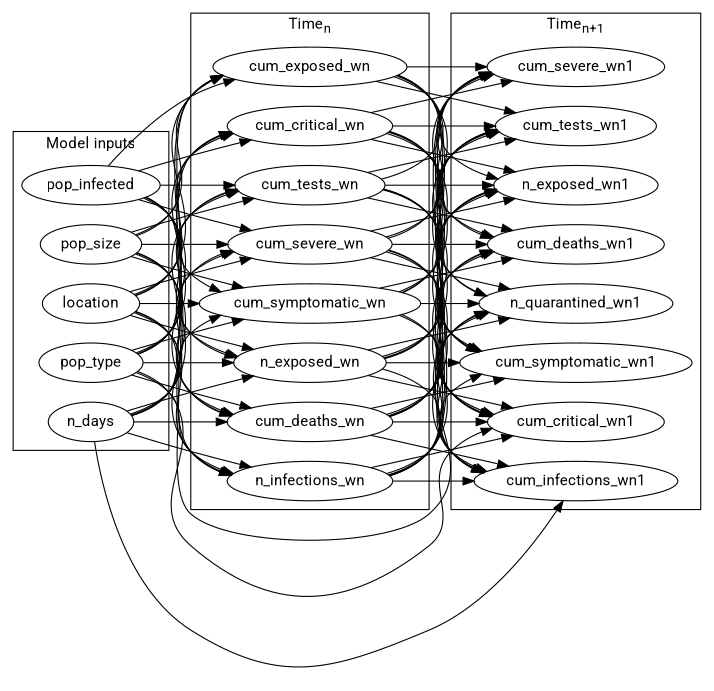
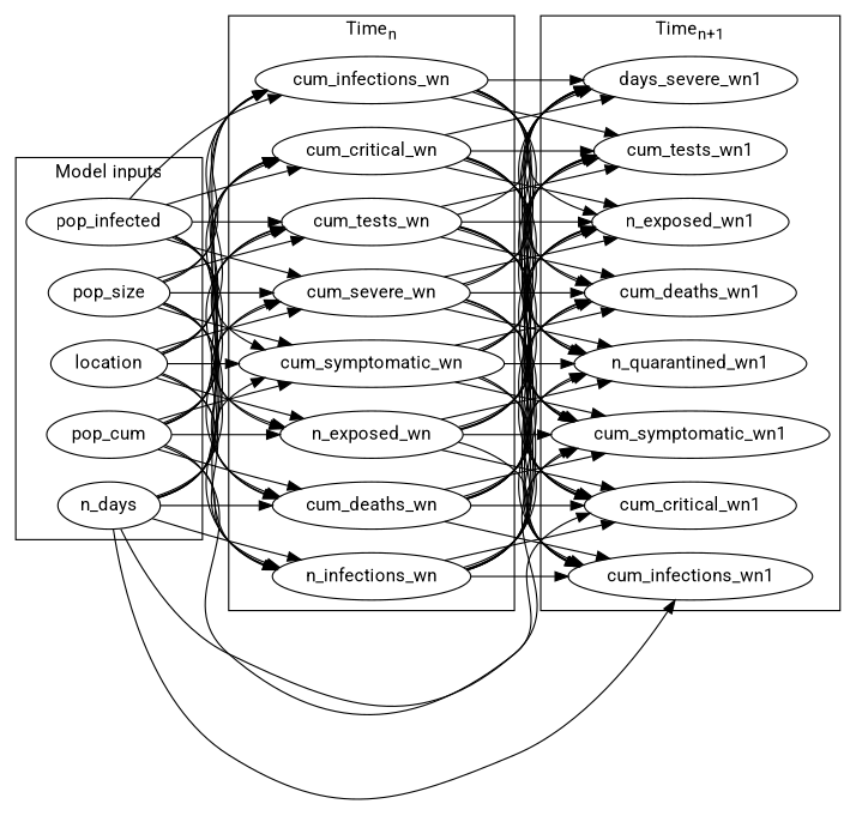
  digraph {
    fontname=Roboto
    newrank=True
    rankdir=LR
    node [fontname=Roboto]
    edge [fontname=Roboto]
    pop_size
    pop_infected
    n_days
-   pop_type
+   pop_type [label=pop_cum]
    location
-   cum_severe_wn1
+   cum_severe_wn1 [label=days_severe_wn1]
    cum_critical_wn1
    cum_tests_wn1
    cum_infections_wn1
    n_quarantined_wn1
    n_exposed_wn1
    cum_deaths_wn1
    cum_symptomatic_wn1
    cum_severe_wn
    cum_critical_wn
    cum_tests_wn
-   cum_infections_wn [label=cum_exposed_wn]
+   cum_infections_wn
    n18 [label=n_infections_wn]
    n_exposed_wn
    cum_deaths_wn
    cum_symptomatic_wn
    subgraph cluster_1 {
      label="Model inputs"
      pop_size
      pop_infected
      n_days
      pop_type
      location
    }
    subgraph cluster_2 {
      label=<Time<sub>n+1</sub>>
      cum_severe_wn1
      cum_critical_wn1
      cum_tests_wn1
      cum_infections_wn1
      n_quarantined_wn1
      n_exposed_wn1
      cum_deaths_wn1
      cum_symptomatic_wn1
    }
    subgraph cluster_3 {
      label=<Time<sub>n</sub>>
      cum_severe_wn
      cum_critical_wn
      cum_tests_wn
      cum_infections_wn
      n18
      n_exposed_wn
      cum_deaths_wn
      cum_symptomatic_wn
    }
    pop_size -> cum_severe_wn
    pop_size -> cum_critical_wn
    pop_size -> cum_tests_wn
    pop_size -> cum_infections_wn
    pop_size -> n18
    pop_size -> n_exposed_wn
    pop_size -> cum_deaths_wn
    pop_size -> cum_symptomatic_wn
    pop_infected -> cum_severe_wn
    pop_infected -> cum_critical_wn
    pop_infected -> cum_tests_wn
    pop_infected -> cum_infections_wn
    pop_infected -> n18
    pop_infected -> n_exposed_wn
    pop_infected -> cum_deaths_wn
    pop_infected -> cum_symptomatic_wn
    n_days -> cum_infections_wn1
    n_days -> cum_severe_wn
    n_days -> cum_critical_wn
    n_days -> cum_tests_wn
    n_days -> cum_infections_wn
    n_days -> n18
-   n_days -> n_exposed_wn
+   n_days -> cum_symptomatic_wn1
    n_days -> cum_deaths_wn
    n_days -> cum_symptomatic_wn
    pop_type -> cum_critical_wn1
    pop_type -> cum_severe_wn
    pop_type -> cum_critical_wn
    pop_type -> cum_tests_wn
    pop_type -> cum_infections_wn
    pop_type -> n18
    pop_type -> n_exposed_wn
    pop_type -> cum_deaths_wn
    pop_type -> cum_symptomatic_wn
    location -> cum_severe_wn
    location -> cum_critical_wn
    location -> cum_tests_wn
    location -> cum_infections_wn
    location -> n18
    location -> n_exposed_wn
    location -> cum_deaths_wn
    location -> cum_symptomatic_wn
    cum_severe_wn -> cum_severe_wn1
    cum_severe_wn -> cum_critical_wn1
    cum_severe_wn -> cum_tests_wn1
    cum_severe_wn -> cum_infections_wn1
    cum_severe_wn -> n_quarantined_wn1
    cum_severe_wn -> n_exposed_wn1
    cum_severe_wn -> cum_deaths_wn1
    cum_severe_wn -> cum_symptomatic_wn1
    cum_critical_wn -> cum_severe_wn1
    cum_critical_wn -> cum_tests_wn1
    cum_critical_wn -> cum_infections_wn1
    cum_critical_wn -> n_quarantined_wn1
    cum_critical_wn -> n_exposed_wn1
    cum_critical_wn -> cum_deaths_wn1
    cum_critical_wn -> cum_symptomatic_wn1
    cum_tests_wn -> cum_severe_wn1
    cum_tests_wn -> cum_critical_wn1
    cum_tests_wn -> cum_tests_wn1
    cum_tests_wn -> cum_infections_wn1
-   location -> n_quarantined_wn1
+   cum_tests_wn -> n_quarantined_wn1
    cum_tests_wn -> n_exposed_wn1
    cum_tests_wn -> cum_deaths_wn1
    cum_tests_wn -> cum_symptomatic_wn1
    cum_infections_wn -> cum_severe_wn1
    cum_infections_wn -> cum_critical_wn1
    cum_infections_wn -> cum_tests_wn1
    cum_infections_wn -> n_quarantined_wn1
    cum_infections_wn -> n_exposed_wn1
    cum_infections_wn -> cum_deaths_wn1
    cum_infections_wn -> cum_symptomatic_wn1
    n18 -> cum_severe_wn1
    n18 -> cum_critical_wn1
    n18 -> cum_tests_wn1
    n18 -> cum_infections_wn1
    n18 -> n_quarantined_wn1
    n18 -> n_exposed_wn1
    n18 -> cum_deaths_wn1
    n18 -> cum_symptomatic_wn1
    n_exposed_wn -> cum_severe_wn1
    n_exposed_wn -> cum_critical_wn1
    n_exposed_wn -> cum_tests_wn1
    n_exposed_wn -> cum_infections_wn1
    n_exposed_wn -> n_quarantined_wn1
    n_exposed_wn -> n_exposed_wn1
    n_exposed_wn -> cum_deaths_wn1
    n_exposed_wn -> cum_symptomatic_wn1
    cum_deaths_wn -> cum_severe_wn1
    cum_deaths_wn -> cum_critical_wn1
    cum_deaths_wn -> cum_tests_wn1
    cum_deaths_wn -> cum_infections_wn1
    cum_deaths_wn -> n_quarantined_wn1
    cum_deaths_wn -> n_exposed_wn1
    cum_deaths_wn -> cum_deaths_wn1
    cum_deaths_wn -> cum_symptomatic_wn1
    cum_symptomatic_wn -> cum_severe_wn1
    cum_symptomatic_wn -> cum_critical_wn1
    cum_symptomatic_wn -> cum_tests_wn1
    cum_symptomatic_wn -> cum_infections_wn1
    cum_symptomatic_wn -> n_quarantined_wn1
    cum_symptomatic_wn -> n_exposed_wn1
    cum_symptomatic_wn -> cum_deaths_wn1
+   cum_symptomatic_wn -> cum_symptomatic_wn1
  }
